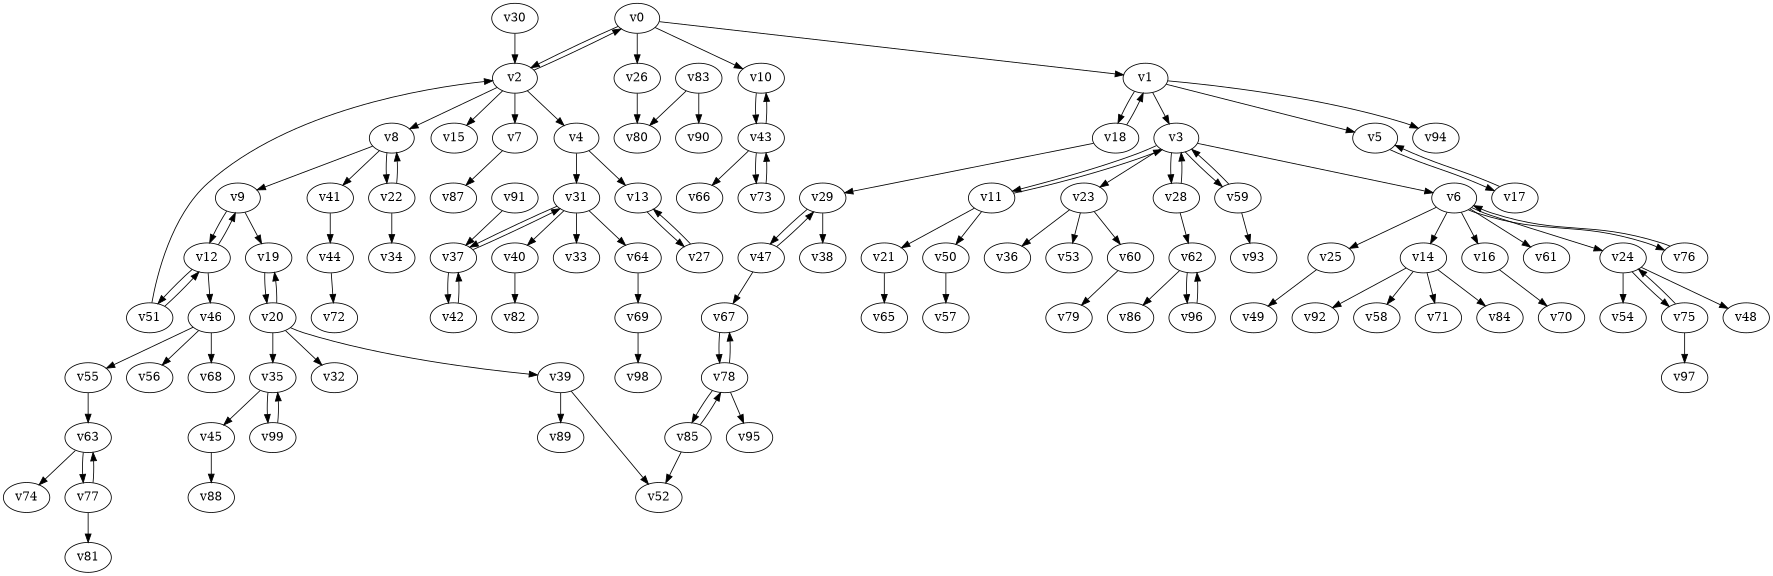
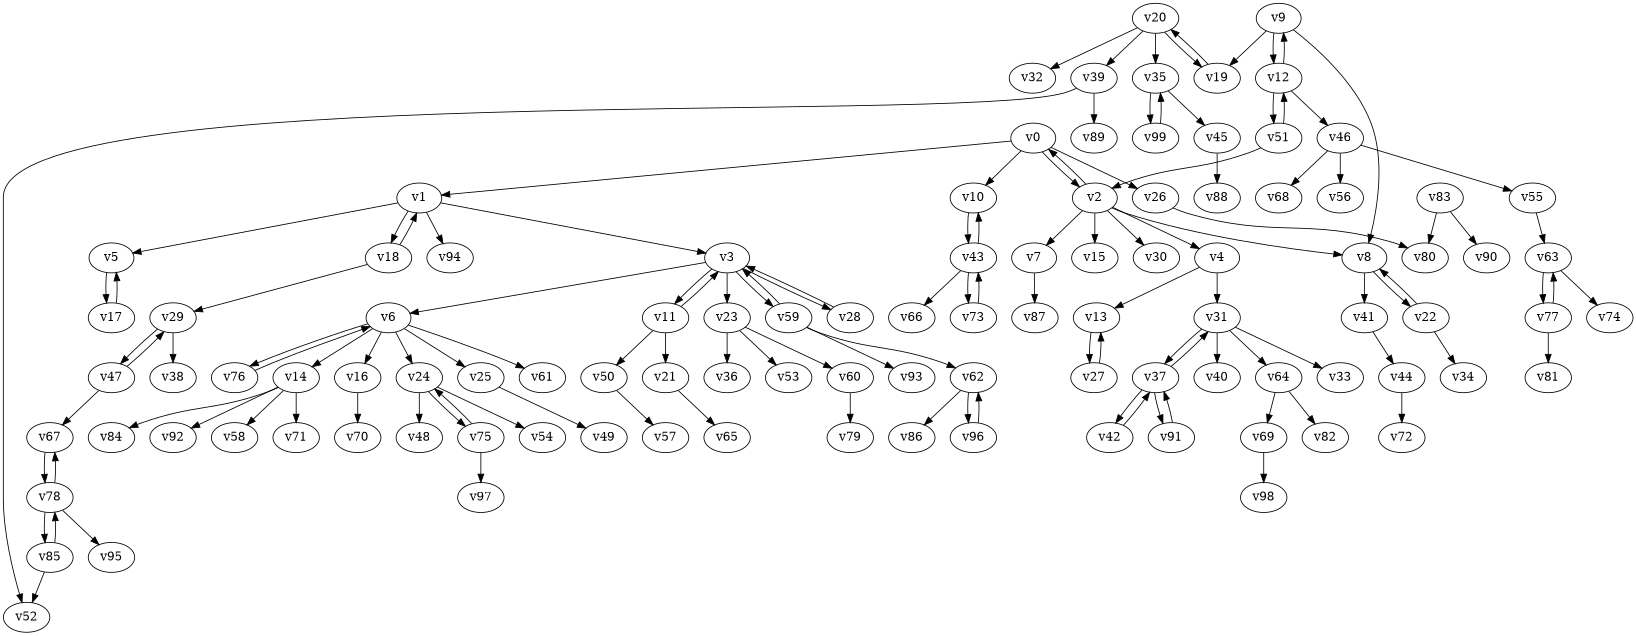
  digraph {
    node [player=0 weight=11]
    v0 [weight=3]
    v1 [player=1 weight=7]
    v2 [weight=15]
    v10 [weight=7]
    v26 [weight=2]
    v3 [player=1 weight=6]
    v5 [player=1 weight=13]
    v18 [weight=6]
    v94 [weight=6]
    v4 [weight=10]
    v7 [player=1 weight=6]
    v8 [weight=10]
    v15 [player=1]
    v30
    v43 [player=1 weight=16]
    v80 [weight=1]
    v6 [weight=3]
    v11 [player=1 weight=10]
    v23 [player=1 weight=9]
    v28 [weight=9]
    v59 [player=1 weight=3]
    v17 [player=1 weight=0]
    v29 [player=1 weight=12]
    v13 [player=1 weight=0]
    v31 [player=1 weight=12]
    v87 [player=1 weight=13]
    v9 [player=1 weight=-1]
    v22 [weight=1]
    v41 [player=1 weight=-2]
    v14 [weight=16]
    v16 [weight=7]
    v24 [weight=15]
    v25 [player=1 weight=10]
    v61 [player=1 weight=17]
    v76 [weight=2]
    v21 [player=1 weight=6]
    v50 [weight=3]
    v36 [weight=12]
    v53 [player=1 weight=6]
    v60 [weight=16]
    v62 [weight=4]
    v93 [player=1 weight=1]
    v27 [player=1 weight=7]
    v33 [player=1 weight=18]
    v37 [player=1 weight=6]
    v40 [weight=5]
    v64 [weight=4]
    v58 [weight=4]
    v71 [player=1]
    v84 [weight=0]
    v92 [weight=15]
    v70 [weight=5]
    v54 [weight=6]
    v48 [weight=9]
    v75 [player=1]
    v49 [player=1 weight=3]
    v12 [weight=10]
    v19 [player=1 weight=9]
    v34
    v44 [weight=5]
    v46 [weight=13]
    v51 [player=1 weight=3]
    v20 [weight=16]
    v66 [weight=8]
    v73 [player=1 weight=1]
    v65 [player=1 weight=5]
    v57 [player=1]
    v55 [player=1 weight=2]
    v56 [weight=1]
    v68 [weight=9]
    v38
    v47 [player=1 weight=4]
    v32 [weight=12]
    v35 [player=1 weight=-3]
    v39 [player=1 weight=8]
    v45 [player=1 weight=5]
    v99 [player=1 weight=6]
    v52 [weight=9]
    v89 [player=1]
    v79 [player=1 weight=8]
    v97 [player=1 weight=5]
    v67 [player=1 weight=7]
    v42 [weight=16]
    v91 [player=1 weight=7]
    v69 [player=1 weight=5]
    v82
    v88 [weight=15]
    v72 [weight=4]
    v63 [player=1]
    v78 [weight=0]
    v74 [weight=16]
    v77 [player=1 weight=5]
    v86
    v96 [weight=1]
    v81 [player=1 weight=2]
    v98 [weight=9]
    v85 [player=1 weight=0]
    v95 [player=1 weight=5]
    v83 [player=1 weight=16]
    v90 [weight=2]
    v0 -> v1
    v0 -> v2
    v0 -> v10
    v0 -> v26
    v1 -> v3
    v1 -> v5
    v1 -> v18
    v1 -> v94
    v2 -> v0
    v2 -> v4
    v2 -> v7
    v2 -> v8
    v2 -> v15
-   v30 -> v2
+   v2 -> v30
    v10 -> v43
    v26 -> v80
    v3 -> v6
    v3 -> v11
    v3 -> v23
    v3 -> v28
    v3 -> v59
    v5 -> v17
    v18 -> v1
    v18 -> v29
    v4 -> v13
    v4 -> v31
    v7 -> v87
-   v8 -> v9
+   v9 -> v8
    v8 -> v22
    v8 -> v41
    v43 -> v10
    v43 -> v66
    v43 -> v73
    v6 -> v14
    v6 -> v16
    v6 -> v24
    v6 -> v25
    v6 -> v61
    v6 -> v76
    v11 -> v3
    v11 -> v21
    v11 -> v50
    v23 -> v36
    v23 -> v53
    v23 -> v60
    v28 -> v3
    v59 -> v3
-   v28 -> v62
+   v59 -> v62
    v59 -> v93
    v17 -> v5
    v29 -> v38
    v29 -> v47
    v13 -> v27
    v31 -> v33
    v31 -> v37
    v31 -> v40
    v31 -> v64
    v9 -> v12
    v9 -> v19
    v22 -> v8
    v22 -> v34
    v41 -> v44
    v14 -> v58
    v14 -> v71
    v14 -> v84
    v14 -> v92
    v16 -> v70
    v24 -> v54
    v24 -> v48
    v24 -> v75
    v25 -> v49
    v76 -> v6
    v21 -> v65
    v50 -> v57
    v60 -> v79
    v62 -> v86
    v62 -> v96
    v27 -> v13
    v37 -> v31
    v37 -> v42
+   v37 -> v91
    v64 -> v69
-   v40 -> v82
+   v64 -> v82
    v75 -> v24
    v75 -> v97
    v12 -> v9
    v12 -> v46
    v12 -> v51
    v19 -> v20
    v44 -> v72
    v46 -> v55
    v46 -> v56
    v46 -> v68
    v51 -> v2
    v51 -> v12
    v20 -> v19
    v20 -> v32
    v20 -> v35
    v20 -> v39
    v73 -> v43
    v55 -> v63
    v47 -> v29
    v47 -> v67
    v35 -> v45
    v35 -> v99
    v39 -> v52
    v39 -> v89
    v45 -> v88
    v99 -> v35
    v67 -> v78
    v42 -> v37
    v91 -> v37
    v69 -> v98
    v63 -> v74
    v63 -> v77
    v78 -> v67
    v78 -> v85
    v78 -> v95
    v77 -> v63
    v77 -> v81
    v96 -> v62
    v85 -> v52
    v85 -> v78
    v83 -> v80
    v83 -> v90
  }
